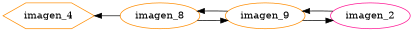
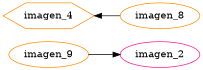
  digraph {
    rankdir=LR
    node [color=darkorange shape=ellipse]
    edge [dir=back]
    n1 [color=deeppink height=.5 label=imagen_2 width=.9]
    n2 [height=.5 label=imagen_4 shape=hexagon width=.9]
    n3 [height=.5 label=imagen_8 width=.9]
    n4 [height=.5 label=imagen_9 width=.9]
    n2 -> n3
-   n3 -> n4 [dir=""]
-   n3 -> n4
    n4 -> n1 [dir=""]
-   n4 -> n1
  }
